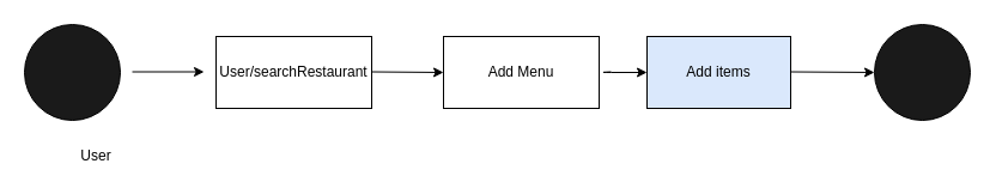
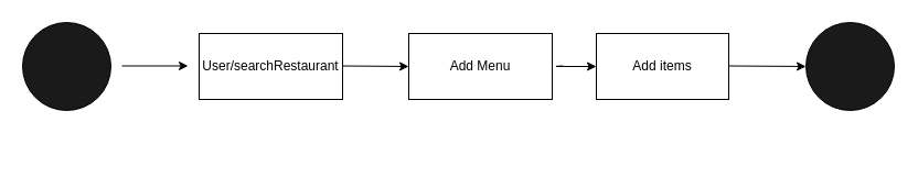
  <mxCell id="0" />
  <mxCell id="1" parent="0" />
  <mxCell id="2" value="" style="ellipse;whiteSpace=wrap;html=1;aspect=fixed;strokeColor=#000000;fillColor=#1A1A1A;" vertex="1" parent="1"><mxGeometry x="20" y="20" width="80" height="80" as="geometry" /></mxCell>
  <mxCell id="3" value="User/searchRestaurant" style="rounded=0;whiteSpace=wrap;html=1;" vertex="1" parent="1"><mxGeometry x="180" y="30" width="130" height="60" as="geometry" /></mxCell>
- <mxCell id="4" value="Add items" style="rounded=0;whiteSpace=wrap;html=1;fillColor=#dae8fc;" vertex="1" parent="1"><mxGeometry x="540" y="30" width="120" height="60" as="geometry" /></mxCell>
- <mxCell id="5" value="User" style="text;html=1;strokeColor=none;fillColor=none;align=center;verticalAlign=middle;whiteSpace=wrap;rounded=0;" vertex="1" parent="1"><mxGeometry x="60" y="120" width="40" height="20" as="geometry" /></mxCell>
+ <mxCell id="4" value="Add items" style="rounded=0;whiteSpace=wrap;html=1;" vertex="1" parent="1"><mxGeometry x="540" y="30" width="120" height="60" as="geometry" /></mxCell>
  <mxCell id="6" value="" style="endArrow=classic;html=1;" edge="1" parent="1"><mxGeometry width="50" height="50" relative="1" as="geometry"><mxPoint x="110" y="59.5" as="sourcePoint" /><mxPoint x="170" y="59.5" as="targetPoint" /></mxGeometry></mxCell>
  <mxCell id="7" value="" style="endArrow=classic;html=1;" edge="1" parent="1"><mxGeometry width="50" height="50" relative="1" as="geometry"><mxPoint x="310" y="59.5" as="sourcePoint" /><mxPoint x="370" y="60" as="targetPoint" /></mxGeometry></mxCell>
  <mxCell id="8" value="" style="ellipse;whiteSpace=wrap;html=1;aspect=fixed;strokeColor=#000000;fillColor=#1A1A1A;" vertex="1" parent="1"><mxGeometry x="730" y="20" width="80" height="80" as="geometry" /></mxCell>
  <mxCell id="9" value="" style="endArrow=classic;html=1;" edge="1" parent="1"><mxGeometry width="50" height="50" relative="1" as="geometry"><mxPoint x="660" y="59.5" as="sourcePoint" /><mxPoint x="730" y="60" as="targetPoint" /></mxGeometry></mxCell>
  <mxCell id="10" value="Add Menu" style="rounded=0;whiteSpace=wrap;html=1;" vertex="1" parent="1"><mxGeometry x="370" y="30" width="130" height="60" as="geometry" /></mxCell>
  <mxCell id="11" value="" style="endArrow=classic;html=1;" edge="1" parent="1"><mxGeometry width="50" height="50" relative="1" as="geometry"><mxPoint x="510" y="59.5" as="sourcePoint" /><mxPoint x="540" y="60" as="targetPoint" /><Array as="points"><mxPoint x="500" y="60" /></Array></mxGeometry></mxCell>
